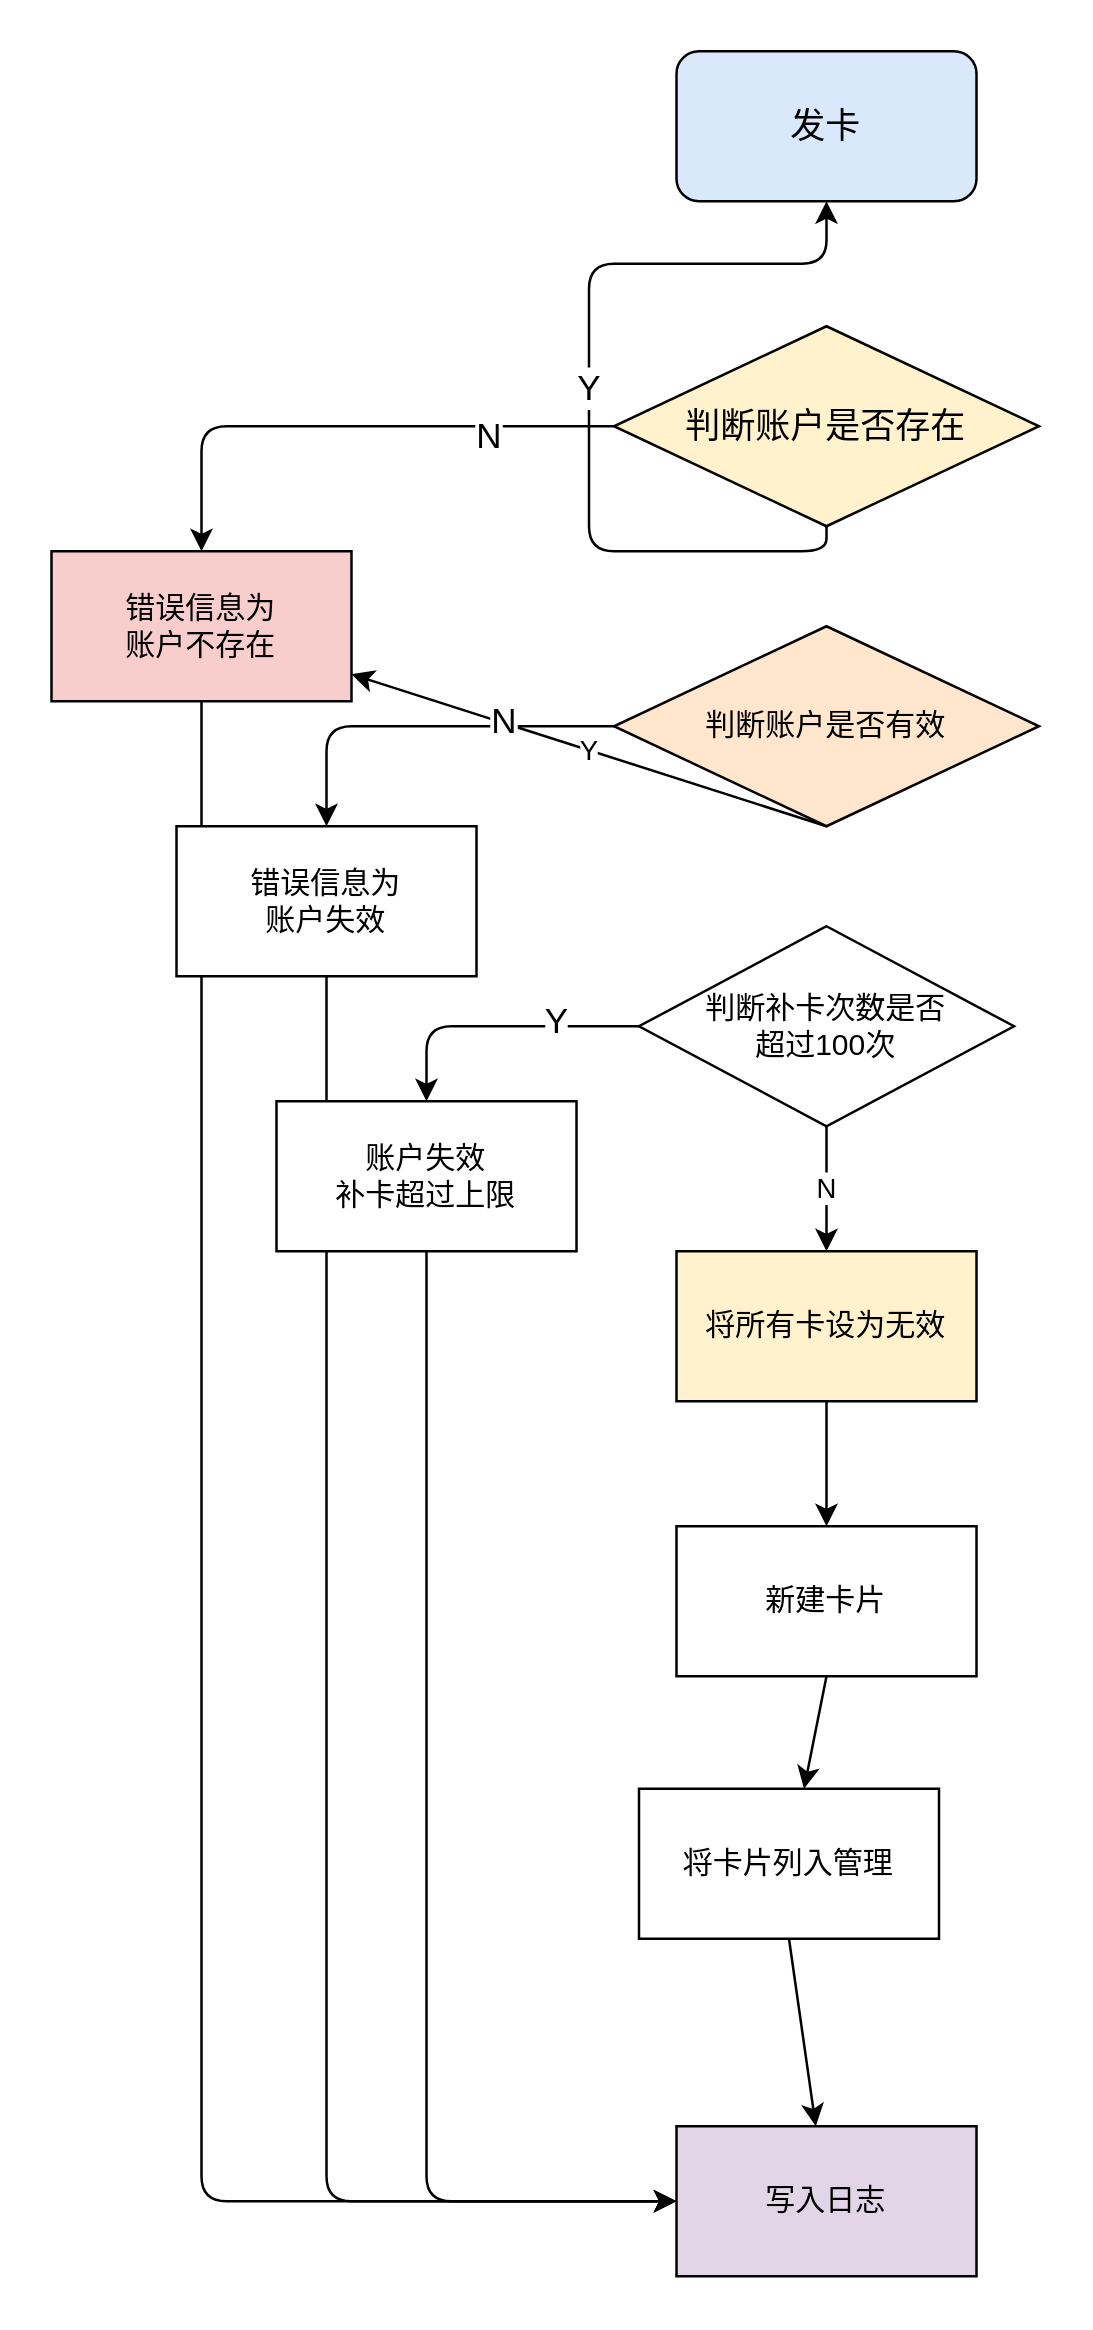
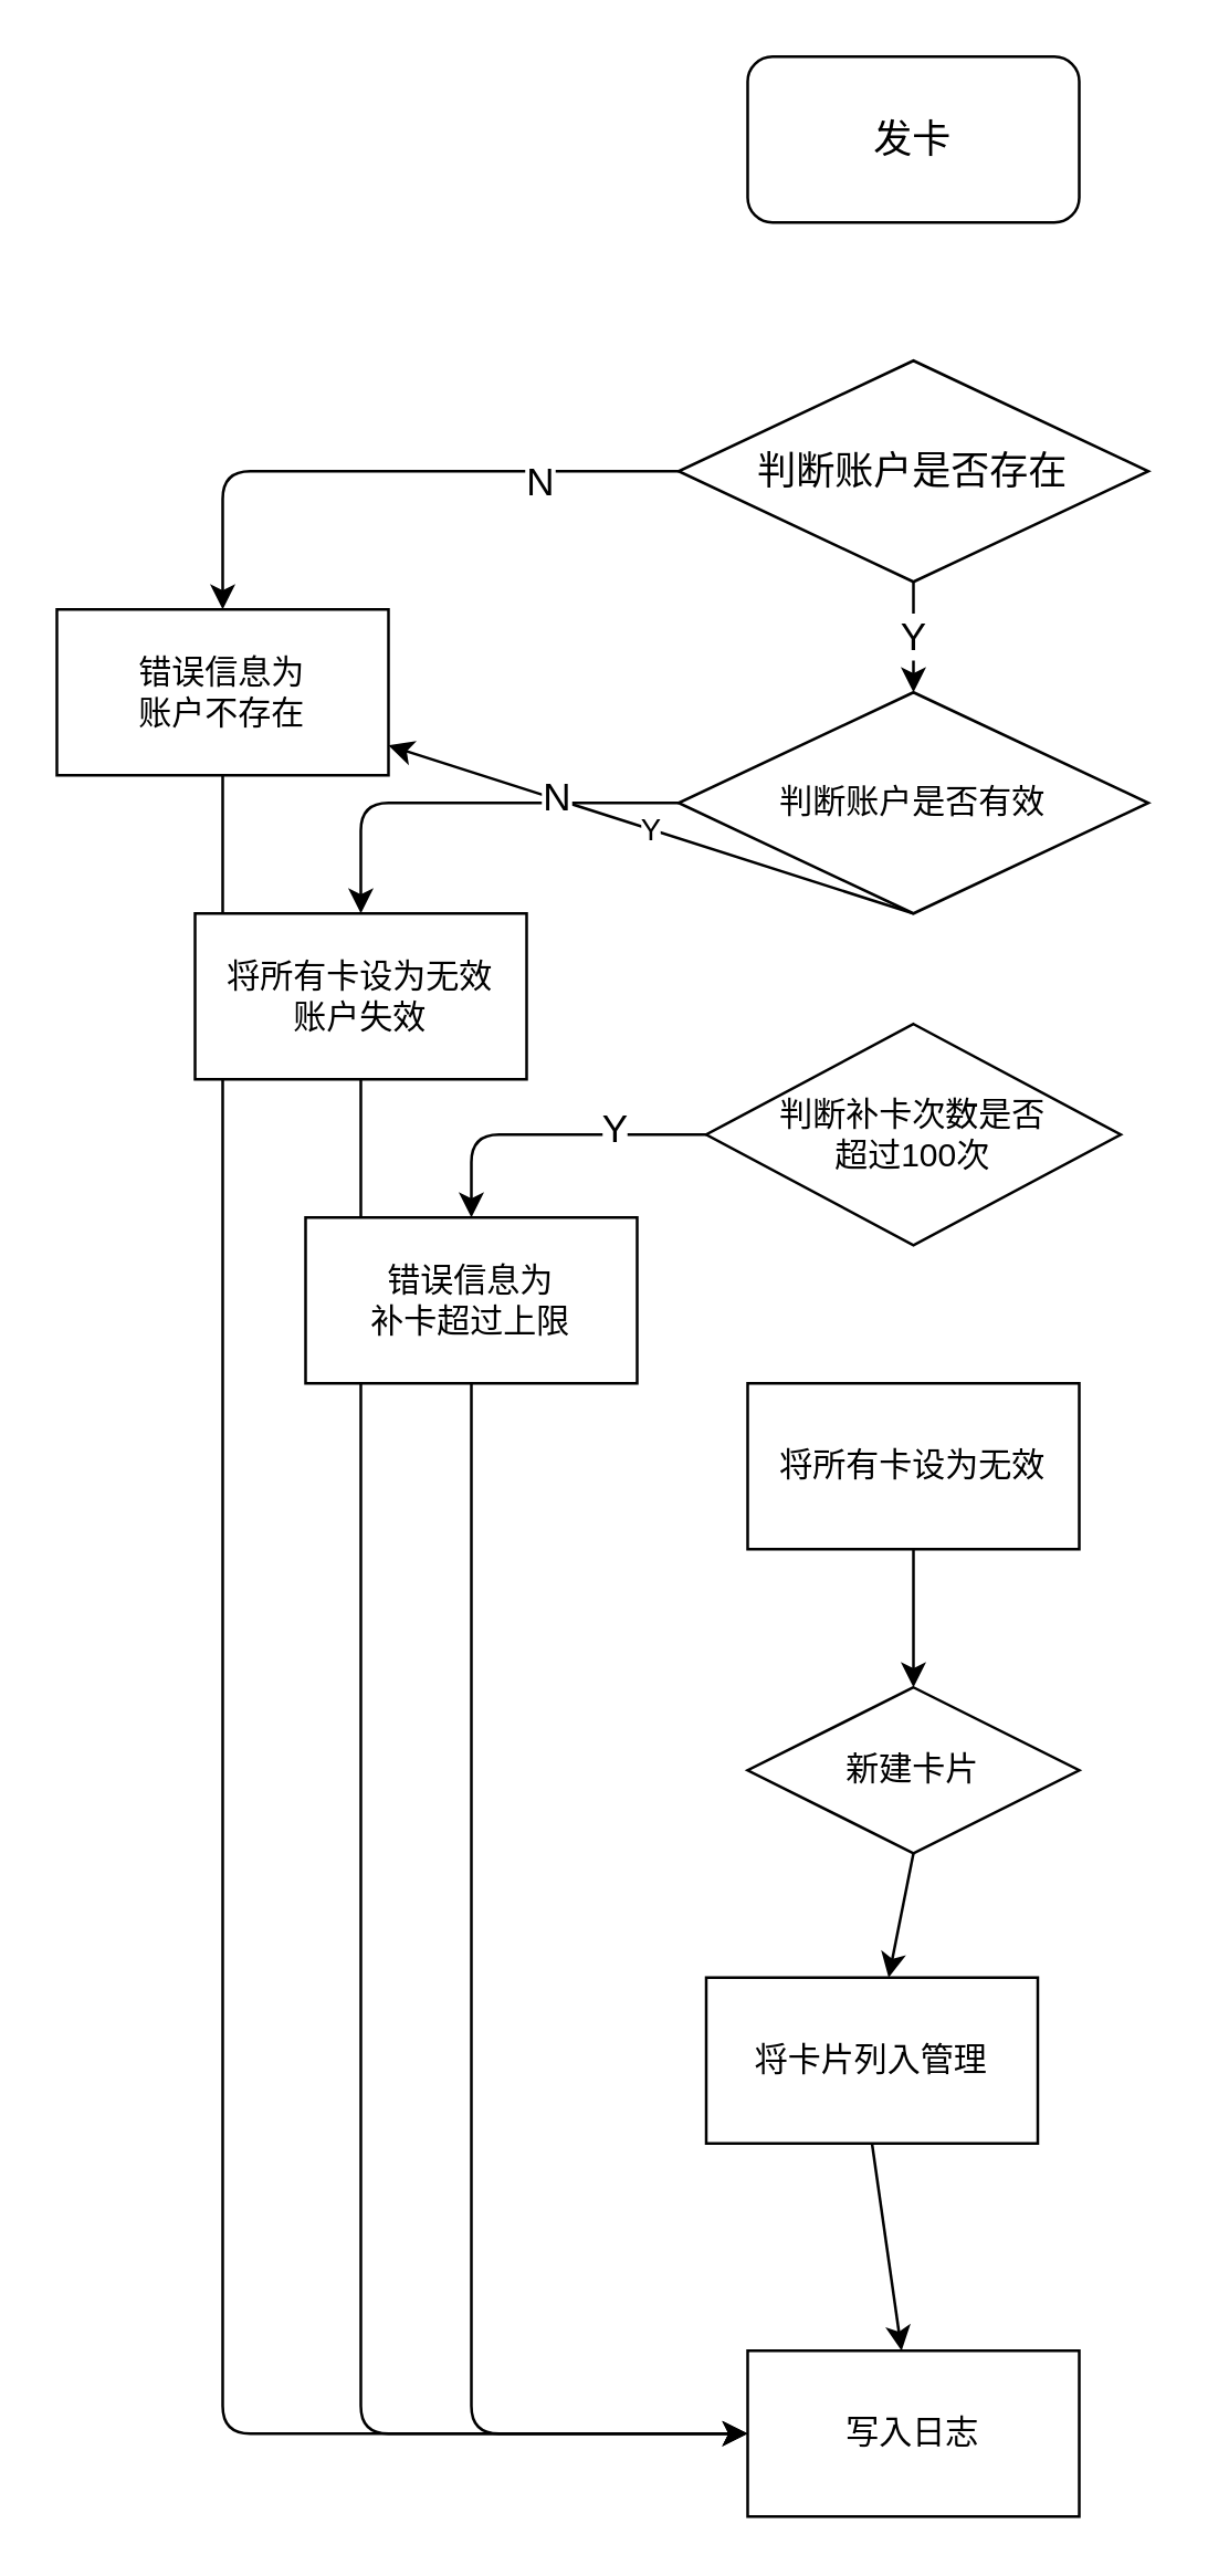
  <mxCell id="0" />
  <mxCell id="1" parent="0" />
- <mxCell id="2" value="发卡" style="rounded=1;whiteSpace=wrap;html=1;fontSize=14;fillColor=#dae8fc;" parent="1" vertex="1"><mxGeometry x="270" y="20" width="120" height="60" as="geometry" /></mxCell>
+ <mxCell id="2" value="发卡" style="rounded=1;whiteSpace=wrap;html=1;fontSize=14;" parent="1" vertex="1"><mxGeometry x="270" y="20" width="120" height="60" as="geometry" /></mxCell>
  <mxCell id="3" style="edgeStyle=orthogonalEdgeStyle;html=1;exitX=0;exitY=0.5;exitDx=0;exitDy=0;" edge="1" parent="1" source="6" target="23"><mxGeometry relative="1" as="geometry" /></mxCell>
  <mxCell id="4" value="N" style="edgeLabel;html=1;align=center;verticalAlign=middle;resizable=0;points=[];fontSize=14;" vertex="1" connectable="0" parent="3"><mxGeometry x="-0.529" y="3" relative="1" as="geometry"><mxPoint as="offset" /></mxGeometry></mxCell>
- <mxCell id="5" value="Y" style="edgeStyle=orthogonalEdgeStyle;html=1;exitX=0.5;exitY=1;exitDx=0;exitDy=0;fontSize=14;" edge="1" parent="1" source="6" target="2"><mxGeometry relative="1" as="geometry" /></mxCell>
- <mxCell id="6" value="判断账户是否存在" style="rhombus;whiteSpace=wrap;html=1;fontSize=14;fillColor=#fff2cc;" parent="1" vertex="1"><mxGeometry x="245" y="130" width="170" height="80" as="geometry" /></mxCell>
+ <mxCell id="5" value="Y" style="edgeStyle=orthogonalEdgeStyle;html=1;exitX=0.5;exitY=1;exitDx=0;exitDy=0;fontSize=14;" edge="1" parent="1" source="6" target="10"><mxGeometry relative="1" as="geometry" /></mxCell>
+ <mxCell id="6" value="判断账户是否存在" style="rhombus;whiteSpace=wrap;html=1;fontSize=14;" parent="1" vertex="1"><mxGeometry x="245" y="130" width="170" height="80" as="geometry" /></mxCell>
  <mxCell id="7" value="Y" style="edgeStyle=none;html=1;exitX=0.5;exitY=1;exitDx=0;exitDy=0;" edge="1" parent="1" source="10" target="23"><mxGeometry relative="1" as="geometry" /></mxCell>
  <mxCell id="8" style="edgeStyle=orthogonalEdgeStyle;html=1;exitX=0;exitY=0.5;exitDx=0;exitDy=0;entryX=0.5;entryY=0;entryDx=0;entryDy=0;" edge="1" parent="1" source="10" target="25"><mxGeometry relative="1" as="geometry" /></mxCell>
  <mxCell id="9" value="N" style="edgeLabel;html=1;align=center;verticalAlign=middle;resizable=0;points=[];fontSize=14;" vertex="1" connectable="0" parent="8"><mxGeometry x="-0.424" y="-3" relative="1" as="geometry"><mxPoint as="offset" /></mxGeometry></mxCell>
- <mxCell id="10" value="判断账户是否有效" style="rhombus;whiteSpace=wrap;html=1;fillColor=#ffe6cc;" vertex="1" parent="1"><mxGeometry x="245" y="250" width="170" height="80" as="geometry" /></mxCell>
- <mxCell id="11" value="N" style="edgeStyle=none;html=1;exitX=0.5;exitY=1;exitDx=0;exitDy=0;" edge="1" parent="1" source="14" target="16"><mxGeometry relative="1" as="geometry" /></mxCell>
+ <mxCell id="10" value="判断账户是否有效" style="rhombus;whiteSpace=wrap;html=1;" vertex="1" parent="1"><mxGeometry x="245" y="250" width="170" height="80" as="geometry" /></mxCell>
  <mxCell id="12" style="edgeStyle=orthogonalEdgeStyle;html=1;exitX=0;exitY=0.5;exitDx=0;exitDy=0;entryX=0.5;entryY=0;entryDx=0;entryDy=0;" edge="1" parent="1" source="14" target="27"><mxGeometry relative="1" as="geometry" /></mxCell>
  <mxCell id="13" value="Y" style="edgeLabel;html=1;align=center;verticalAlign=middle;resizable=0;points=[];fontSize=14;" vertex="1" connectable="0" parent="12"><mxGeometry x="-0.415" y="-3" relative="1" as="geometry"><mxPoint as="offset" /></mxGeometry></mxCell>
  <mxCell id="14" value="判断补卡次数是否&lt;br&gt;超过100次" style="rhombus;whiteSpace=wrap;html=1;" vertex="1" parent="1"><mxGeometry x="255" y="370" width="150" height="80" as="geometry" /></mxCell>
  <mxCell id="15" style="edgeStyle=none;html=1;exitX=0.5;exitY=1;exitDx=0;exitDy=0;" edge="1" parent="1" source="16" target="18"><mxGeometry relative="1" as="geometry" /></mxCell>
- <mxCell id="16" value="将所有卡设为无效" style="rounded=0;whiteSpace=wrap;html=1;fillColor=#fff2cc;" vertex="1" parent="1"><mxGeometry x="270" y="500" width="120" height="60" as="geometry" /></mxCell>
+ <mxCell id="16" value="将所有卡设为无效" style="rounded=0;whiteSpace=wrap;html=1;" vertex="1" parent="1"><mxGeometry x="270" y="500" width="120" height="60" as="geometry" /></mxCell>
  <mxCell id="17" style="edgeStyle=none;html=1;exitX=0.5;exitY=1;exitDx=0;exitDy=0;" edge="1" parent="1" source="18" target="20"><mxGeometry relative="1" as="geometry" /></mxCell>
- <mxCell id="18" value="新建卡片" style="rounded=0;whiteSpace=wrap;html=1;" vertex="1" parent="1"><mxGeometry x="270" y="610" width="120" height="60" as="geometry" /></mxCell>
+ <mxCell id="18" value="新建卡片" style="rhombus;whiteSpace=wrap;html=1;" vertex="1" parent="1"><mxGeometry x="270" y="610" width="120" height="60" as="geometry" /></mxCell>
  <mxCell id="19" style="edgeStyle=none;html=1;exitX=0.5;exitY=1;exitDx=0;exitDy=0;" edge="1" parent="1" source="20" target="21"><mxGeometry relative="1" as="geometry" /></mxCell>
  <mxCell id="20" value="将卡片列入管理" style="rounded=0;whiteSpace=wrap;html=1;" vertex="1" parent="1"><mxGeometry x="255" y="715" width="120" height="60" as="geometry" /></mxCell>
- <mxCell id="21" value="写入日志" style="rounded=0;whiteSpace=wrap;html=1;fillColor=#e1d5e7;" vertex="1" parent="1"><mxGeometry x="270" y="850" width="120" height="60" as="geometry" /></mxCell>
+ <mxCell id="21" value="写入日志" style="rounded=0;whiteSpace=wrap;html=1;" vertex="1" parent="1"><mxGeometry x="270" y="850" width="120" height="60" as="geometry" /></mxCell>
  <mxCell id="22" style="edgeStyle=orthogonalEdgeStyle;html=1;exitX=0.5;exitY=1;exitDx=0;exitDy=0;entryX=0;entryY=0.5;entryDx=0;entryDy=0;" edge="1" parent="1" source="23" target="21"><mxGeometry relative="1" as="geometry" /></mxCell>
- <mxCell id="23" value="错误信息为&lt;br&gt;账户不存在" style="rounded=0;whiteSpace=wrap;html=1;fillColor=#f8cecc;" vertex="1" parent="1"><mxGeometry x="20" y="220" width="120" height="60" as="geometry" /></mxCell>
+ <mxCell id="23" value="错误信息为&lt;br&gt;账户不存在" style="rounded=0;whiteSpace=wrap;html=1;" vertex="1" parent="1"><mxGeometry x="20" y="220" width="120" height="60" as="geometry" /></mxCell>
  <mxCell id="24" style="edgeStyle=orthogonalEdgeStyle;html=1;exitX=0.5;exitY=1;exitDx=0;exitDy=0;" edge="1" parent="1" source="25"><mxGeometry relative="1" as="geometry"><mxPoint x="270" y="880" as="targetPoint" /><Array as="points"><mxPoint x="130" y="880" /></Array></mxGeometry></mxCell>
- <mxCell id="25" value="错误信息为&lt;br&gt;账户失效" style="rounded=0;whiteSpace=wrap;html=1;" vertex="1" parent="1"><mxGeometry y="330" width="120" height="60" as="geometry" x="70" /></mxCell>
+ <mxCell id="25" value="将所有卡设为无效&lt;br&gt;账户失效" style="rounded=0;whiteSpace=wrap;html=1;" vertex="1" parent="1"><mxGeometry y="330" width="120" height="60" as="geometry" x="70" /></mxCell>
  <mxCell id="26" style="edgeStyle=orthogonalEdgeStyle;html=1;exitX=0.5;exitY=1;exitDx=0;exitDy=0;entryX=0;entryY=0.5;entryDx=0;entryDy=0;" edge="1" parent="1" source="27" target="21"><mxGeometry relative="1" as="geometry" /></mxCell>
- <mxCell id="27" value="账户失效&lt;br&gt;补卡超过上限" style="rounded=0;whiteSpace=wrap;html=1;" vertex="1" parent="1"><mxGeometry x="110" y="440" width="120" height="60" as="geometry" /></mxCell>
+ <mxCell id="27" value="错误信息为&lt;br&gt;补卡超过上限" style="rounded=0;whiteSpace=wrap;html=1;" vertex="1" parent="1"><mxGeometry x="110" y="440" width="120" height="60" as="geometry" /></mxCell>
